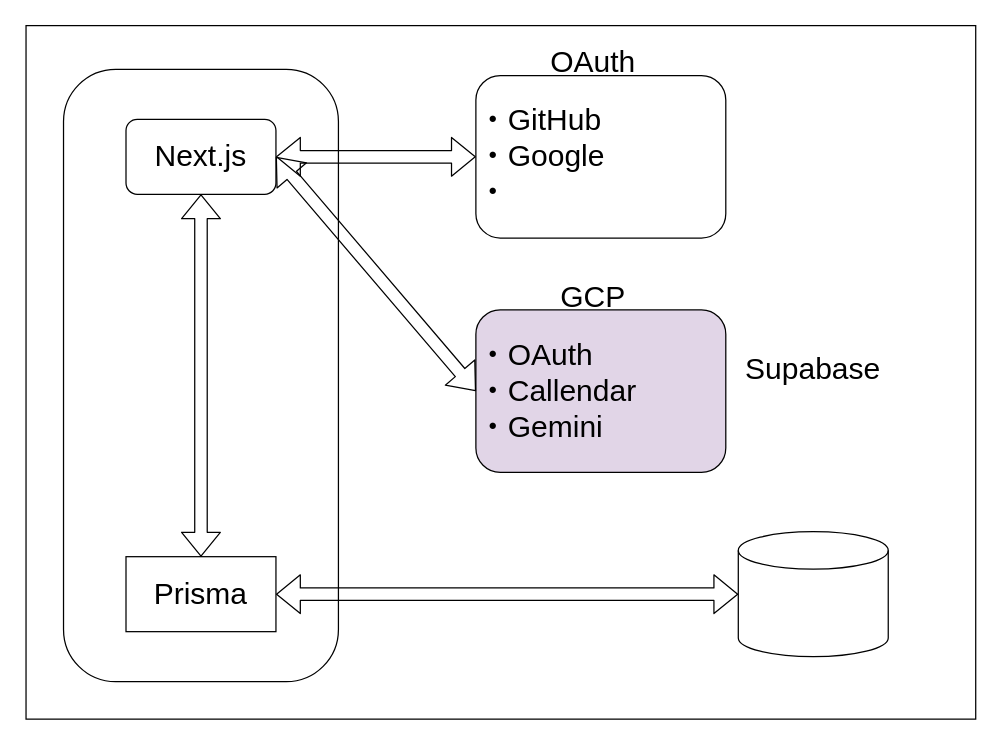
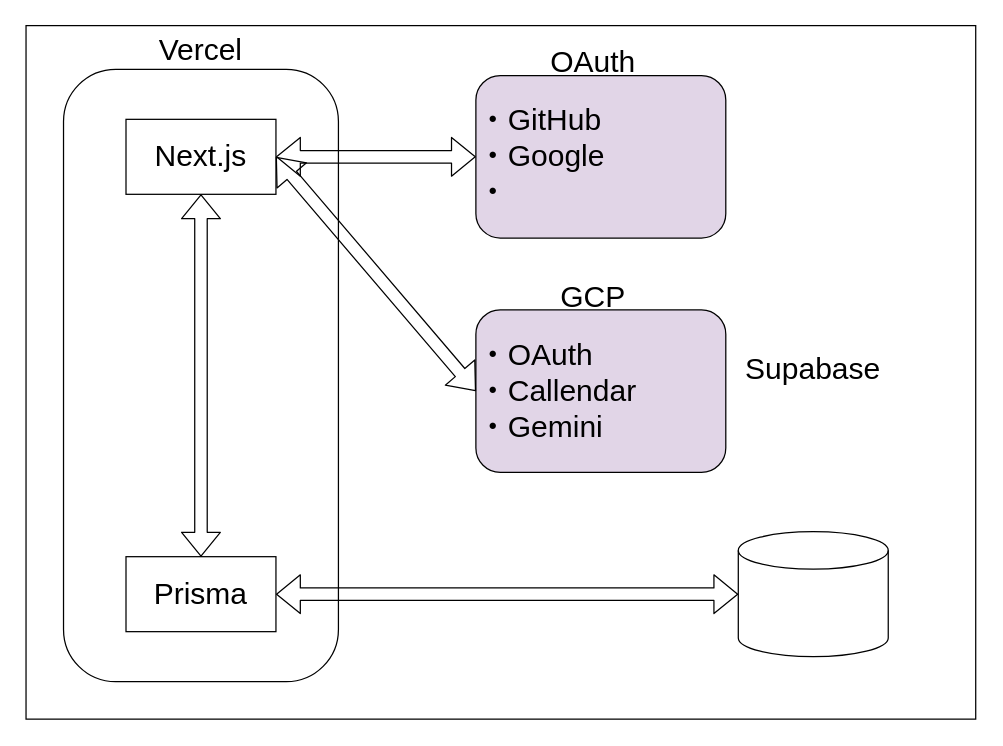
  <mxCell id="0" />
  <mxCell id="1" parent="0" />
  <mxCell id="2" value="" style="rounded=0;whiteSpace=wrap;html=1;" parent="1" vertex="1"><mxGeometry x="20" y="20" width="760" height="555" as="geometry" /></mxCell>
  <mxCell id="3" value="" style="shape=cylinder3;whiteSpace=wrap;html=1;boundedLbl=1;backgroundOutline=1;size=15;" parent="1" vertex="1"><mxGeometry x="590" y="425" width="120" height="100" as="geometry" /></mxCell>
  <mxCell id="4" value="" style="rounded=1;whiteSpace=wrap;html=1;arcSize=19;" parent="1" vertex="1"><mxGeometry x="50" y="55" width="220" height="490" as="geometry" /></mxCell>
+ <mxCell id="5" value="&lt;font style=&quot;font-size: 24px;&quot;&gt;Vercel&lt;/font&gt;" style="text;html=1;strokeColor=none;fillColor=none;align=center;verticalAlign=middle;whiteSpace=wrap;rounded=0;" parent="1" vertex="1"><mxGeometry x="130" y="25" width="60" height="30" as="geometry" /></mxCell>
  <mxCell id="6" value="&lt;font style=&quot;font-size: 24px;&quot;&gt;Supabase&lt;br&gt;&lt;/font&gt;" style="text;html=1;strokeColor=none;fillColor=none;align=center;verticalAlign=middle;whiteSpace=wrap;rounded=0;" parent="1" vertex="1"><mxGeometry x="620" y="280" width="60" height="30" as="geometry" /></mxCell>
- <mxCell id="7" value="Next.js" style="rounded=1;whiteSpace=wrap;html=1;fontSize=24;" parent="1" vertex="1"><mxGeometry x="100" y="95" width="120" height="60" as="geometry" /></mxCell>
+ <mxCell id="7" value="Next.js" style="whiteSpace=wrap;html=1;fontSize=24;rounded=0;" parent="1" vertex="1"><mxGeometry x="100" y="95" width="120" height="60" as="geometry" /></mxCell>
  <mxCell id="8" value="Prisma" style="whiteSpace=wrap;html=1;fontSize=24;rounded=0;" parent="1" vertex="1"><mxGeometry x="100" y="445" width="120" height="60" as="geometry" /></mxCell>
  <mxCell id="9" value="" style="shape=flexArrow;endArrow=classic;startArrow=classic;html=1;fontSize=24;entryX=0;entryY=0.5;entryDx=0;entryDy=0;entryPerimeter=0;exitX=1;exitY=0.5;exitDx=0;exitDy=0;" parent="1" target="3" edge="1" source="8"><mxGeometry width="100" height="100" relative="1" as="geometry"><mxPoint x="280" y="505" as="sourcePoint" /><mxPoint x="440" y="395" as="targetPoint" /></mxGeometry></mxCell>
  <mxCell id="10" value="" style="shape=flexArrow;endArrow=classic;startArrow=classic;html=1;fontSize=24;entryX=0.5;entryY=1;entryDx=0;entryDy=0;" parent="1" source="8" target="7" edge="1"><mxGeometry width="100" height="100" relative="1" as="geometry"><mxPoint x="230" y="245" as="sourcePoint" /><mxPoint x="390" y="135" as="targetPoint" /></mxGeometry></mxCell>
- <mxCell id="11" value="&lt;font style=&quot;font-size: 24px;&quot;&gt;・GitHub&lt;/font&gt;&lt;div&gt;&lt;font style=&quot;font-size: 24px;&quot;&gt;・Google&lt;/font&gt;&lt;/div&gt;&lt;div&gt;&lt;span style=&quot;font-size: 24px; background-color: transparent;&quot;&gt;・&lt;/span&gt;&lt;/div&gt;" style="rounded=1;whiteSpace=wrap;html=1;align=left;" vertex="1" parent="1"><mxGeometry x="380" y="60" width="200" height="130" as="geometry" /></mxCell>
+ <mxCell id="11" value="&lt;font style=&quot;font-size: 24px;&quot;&gt;・GitHub&lt;/font&gt;&lt;div&gt;&lt;font style=&quot;font-size: 24px;&quot;&gt;・Google&lt;/font&gt;&lt;/div&gt;&lt;div&gt;&lt;span style=&quot;font-size: 24px; background-color: transparent;&quot;&gt;・&lt;/span&gt;&lt;/div&gt;" style="rounded=1;whiteSpace=wrap;html=1;align=left;fillColor=#e1d5e7;" vertex="1" parent="1"><mxGeometry x="380" y="60" width="200" height="130" as="geometry" /></mxCell>
  <mxCell id="12" value="&lt;font style=&quot;font-size: 24px;&quot;&gt;OAuth&lt;/font&gt;" style="text;html=1;align=center;verticalAlign=middle;whiteSpace=wrap;rounded=0;" vertex="1" parent="1"><mxGeometry x="444" y="35" width="60" height="30" as="geometry" /></mxCell>
  <mxCell id="13" value="" style="shape=flexArrow;endArrow=classic;startArrow=classic;html=1;fontSize=24;entryX=1;entryY=0.5;entryDx=0;entryDy=0;exitX=0;exitY=0.5;exitDx=0;exitDy=0;" edge="1" parent="1" source="11" target="7"><mxGeometry width="100" height="100" relative="1" as="geometry"><mxPoint x="170" y="400" as="sourcePoint" /><mxPoint x="170" y="165" as="targetPoint" /></mxGeometry></mxCell>
  <mxCell id="14" value="&lt;span style=&quot;font-size: 24px;&quot;&gt;・OAuth&lt;/span&gt;&lt;div&gt;&lt;span style=&quot;font-size: 24px;&quot;&gt;・Callendar&lt;/span&gt;&lt;/div&gt;&lt;div&gt;&lt;span style=&quot;font-size: 24px;&quot;&gt;・Gemini&lt;/span&gt;&lt;/div&gt;" style="rounded=1;whiteSpace=wrap;html=1;align=left;fillColor=#e1d5e7;" vertex="1" parent="1"><mxGeometry x="380" y="247.5" width="200" height="130" as="geometry" /></mxCell>
  <mxCell id="15" value="&lt;font style=&quot;font-size: 24px;&quot;&gt;GCP&lt;/font&gt;" style="text;html=1;align=center;verticalAlign=middle;whiteSpace=wrap;rounded=0;" vertex="1" parent="1"><mxGeometry x="444" y="222.5" width="60" height="30" as="geometry" /></mxCell>
  <mxCell id="16" value="" style="shape=flexArrow;endArrow=classic;startArrow=classic;html=1;fontSize=24;entryX=1;entryY=0.5;entryDx=0;entryDy=0;exitX=0;exitY=0.5;exitDx=0;exitDy=0;" edge="1" parent="1" source="14" target="7"><mxGeometry width="100" height="100" relative="1" as="geometry"><mxPoint x="390" y="135" as="sourcePoint" /><mxPoint x="230" y="135" as="targetPoint" /></mxGeometry></mxCell>
